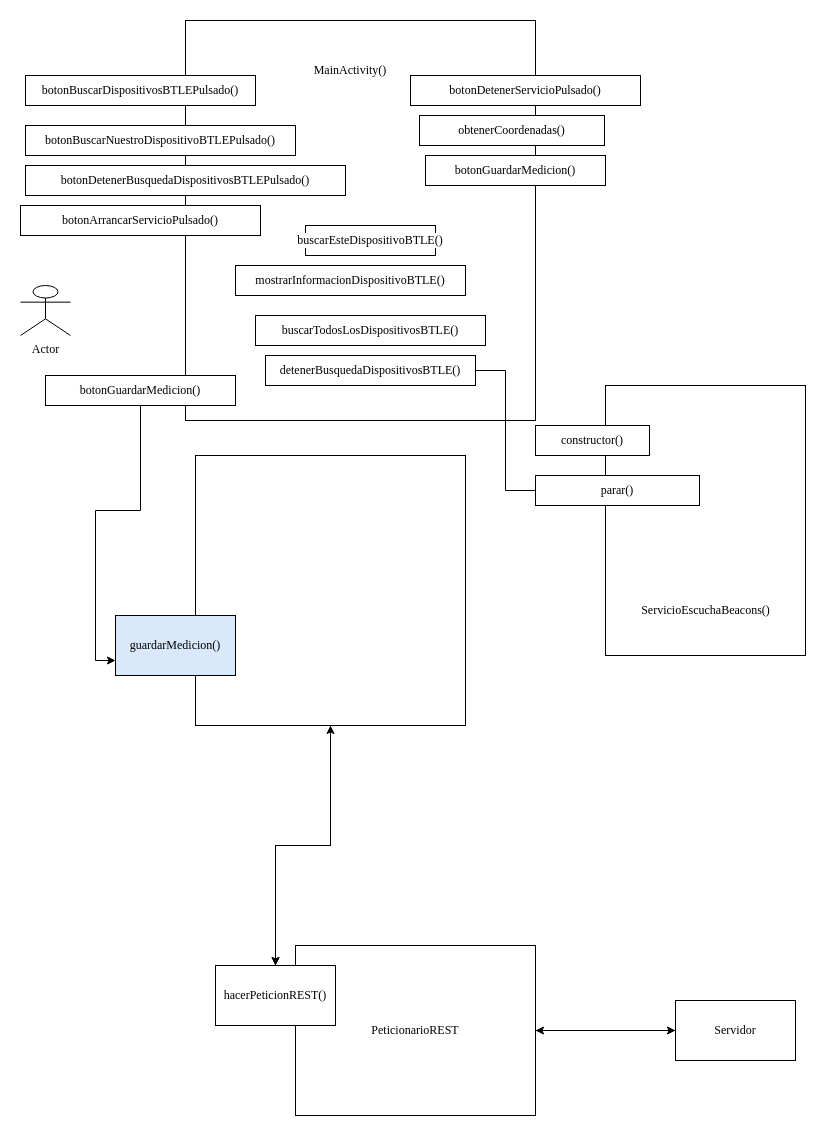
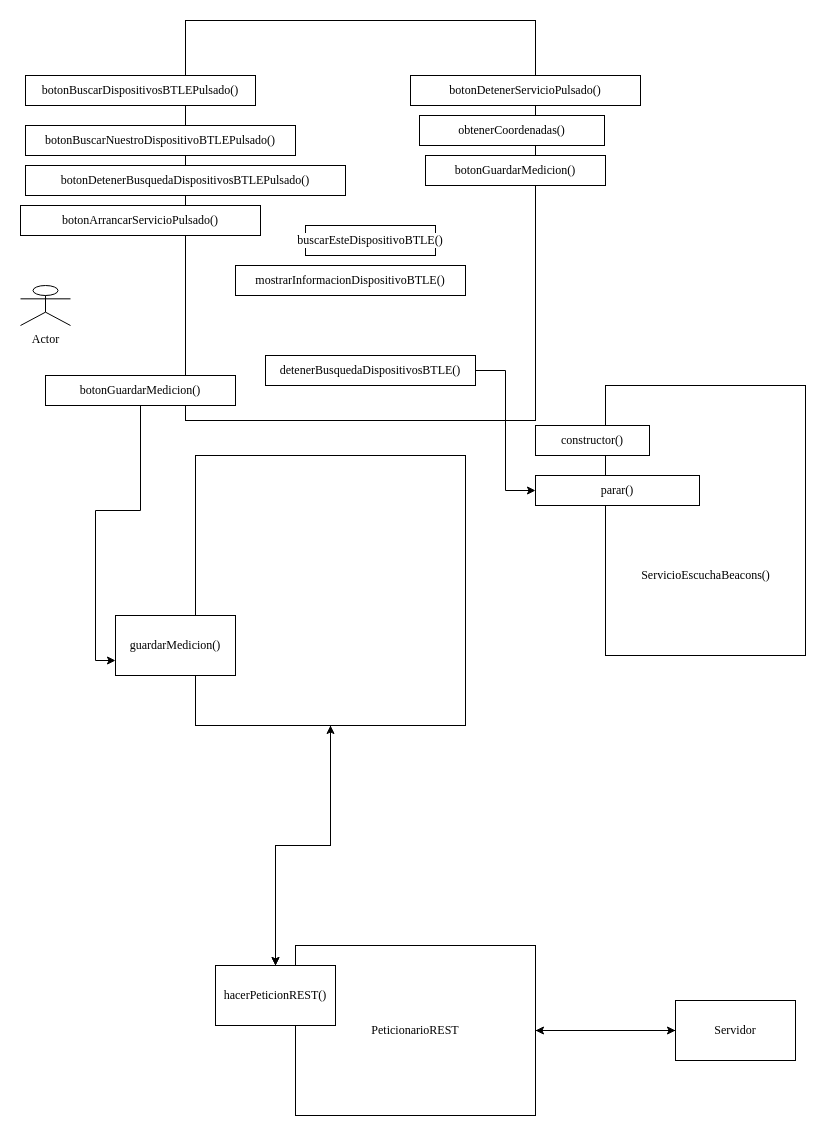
  <mxCell id="0" />
  <mxCell id="1" parent="0" />
  <mxCell id="2" value="" style="rounded=0;whiteSpace=wrap;html=1;fontFamily=Lucida Console;" parent="1" vertex="1"><mxGeometry x="185" y="20" width="350" height="400" as="geometry" /></mxCell>
- <mxCell id="3" value="MainActivity()" style="text;html=1;strokeColor=none;fillColor=none;align=center;verticalAlign=middle;whiteSpace=wrap;rounded=0;fontFamily=Lucida Console;" parent="1" vertex="1"><mxGeometry x="305" y="55" width="90" height="30" as="geometry" /></mxCell>
- <mxCell id="4" value="Actor" style="shape=umlActor;verticalLabelPosition=bottom;verticalAlign=top;html=1;outlineConnect=0;fontFamily=Lucida Console;" parent="1" vertex="1"><mxGeometry x="20" y="285" width="50" height="50" as="geometry" /></mxCell>
+ <mxCell id="4" value="Actor" style="shape=umlActor;verticalLabelPosition=bottom;verticalAlign=top;html=1;outlineConnect=0;fontFamily=Lucida Console;" parent="1" vertex="1"><mxGeometry x="20" y="285" width="50" height="40" as="geometry" /></mxCell>
  <mxCell id="5" value="&lt;div style=&quot;background-color: rgb(255, 255, 255);&quot;&gt;botonBuscarDispositivosBTLEPulsado()&lt;/div&gt;" style="rounded=0;whiteSpace=wrap;html=1;fontFamily=Lucida Console;" parent="1" vertex="1"><mxGeometry x="25" y="75" width="230" height="30" as="geometry" /></mxCell>
  <mxCell id="6" value="&lt;div style=&quot;background-color: rgb(255, 255, 255);&quot;&gt;&lt;div style=&quot;&quot;&gt;botonBuscarNuestroDispositivoBTLEPulsado()&lt;/div&gt;&lt;/div&gt;" style="rounded=0;whiteSpace=wrap;html=1;fontFamily=Lucida Console;" parent="1" vertex="1"><mxGeometry x="25" y="125" width="270" height="30" as="geometry" /></mxCell>
  <mxCell id="7" value="&lt;div style=&quot;background-color: rgb(255, 255, 255);&quot;&gt;&lt;div style=&quot;&quot;&gt;&lt;div style=&quot;&quot;&gt;obtenerCoordenadas()&lt;/div&gt;&lt;/div&gt;&lt;/div&gt;" style="rounded=0;whiteSpace=wrap;html=1;fontFamily=Lucida Console;" parent="1" vertex="1"><mxGeometry x="419" y="115" width="185" height="30" as="geometry" /></mxCell>
  <mxCell id="8" value="&lt;div style=&quot;background-color: rgb(255, 255, 255);&quot;&gt;&lt;div style=&quot;&quot;&gt;&lt;div style=&quot;&quot;&gt;botonDetenerServicioPulsado()&lt;/div&gt;&lt;/div&gt;&lt;/div&gt;" style="rounded=0;whiteSpace=wrap;html=1;fontFamily=Lucida Console;" parent="1" vertex="1"><mxGeometry x="410" y="75" width="230" height="30" as="geometry" /></mxCell>
  <mxCell id="9" value="&lt;div style=&quot;background-color: rgb(255, 255, 255);&quot;&gt;&lt;div style=&quot;&quot;&gt;&lt;div style=&quot;&quot;&gt;botonDetenerBusquedaDispositivosBTLEPulsado()&lt;/div&gt;&lt;/div&gt;&lt;/div&gt;" style="rounded=0;whiteSpace=wrap;html=1;fontFamily=Lucida Console;" parent="1" vertex="1"><mxGeometry x="25" y="165" width="320" height="30" as="geometry" /></mxCell>
  <mxCell id="10" value="&lt;div style=&quot;background-color: rgb(255, 255, 255);&quot;&gt;&lt;div style=&quot;&quot;&gt;&lt;div style=&quot;&quot;&gt;botonArrancarServicioPulsado()&lt;/div&gt;&lt;/div&gt;&lt;/div&gt;" style="rounded=0;whiteSpace=wrap;html=1;fontFamily=Lucida Console;" parent="1" vertex="1"><mxGeometry x="20" y="205" width="240" height="30" as="geometry" /></mxCell>
  <mxCell id="11" value="&lt;div style=&quot;background-color: rgb(255, 255, 255);&quot;&gt;&lt;div style=&quot;&quot;&gt;&lt;div style=&quot;&quot;&gt;&lt;div style=&quot;&quot;&gt;botonGuardarMedicion()&lt;/div&gt;&lt;/div&gt;&lt;/div&gt;&lt;/div&gt;" style="rounded=0;whiteSpace=wrap;html=1;fontFamily=Lucida Console;" parent="1" vertex="1"><mxGeometry x="425" y="155" width="180" height="30" as="geometry" /></mxCell>
  <mxCell id="12" value="&lt;div style=&quot;background-color: rgb(255, 255, 255);&quot;&gt;&lt;div style=&quot;&quot;&gt;&lt;div style=&quot;&quot;&gt;&lt;div style=&quot;&quot;&gt;&lt;div style=&quot;&quot;&gt;&lt;div style=&quot;&quot;&gt;mostrarInformacionDispositivoBTLE()&lt;/div&gt;&lt;/div&gt;&lt;/div&gt;&lt;/div&gt;&lt;/div&gt;&lt;/div&gt;" style="rounded=0;whiteSpace=wrap;html=1;fontFamily=Lucida Console;" parent="1" vertex="1"><mxGeometry x="235" y="265" width="230" height="30" as="geometry" /></mxCell>
- <mxCell id="13" style="edgeStyle=orthogonalEdgeStyle;rounded=0;orthogonalLoop=1;jettySize=auto;html=1;exitX=1;exitY=0.5;exitDx=0;exitDy=0;entryX=0;entryY=0.5;entryDx=0;entryDy=0;fontFamily=Lucida Console;endArrow=none;" parent="1" source="14" target="20" edge="1"><mxGeometry relative="1" as="geometry" /></mxCell>
+ <mxCell id="13" style="edgeStyle=orthogonalEdgeStyle;rounded=0;orthogonalLoop=1;jettySize=auto;html=1;exitX=1;exitY=0.5;exitDx=0;exitDy=0;entryX=0;entryY=0.5;entryDx=0;entryDy=0;fontFamily=Lucida Console;" parent="1" source="14" target="20" edge="1"><mxGeometry relative="1" as="geometry" /></mxCell>
  <mxCell id="14" value="&lt;div style=&quot;background-color: rgb(255, 255, 255);&quot;&gt;&lt;div style=&quot;&quot;&gt;&lt;div style=&quot;&quot;&gt;&lt;div style=&quot;&quot;&gt;&lt;div style=&quot;&quot;&gt;&lt;div style=&quot;&quot;&gt;detenerBusquedaDispositivosBTLE()&lt;/div&gt;&lt;/div&gt;&lt;/div&gt;&lt;/div&gt;&lt;/div&gt;&lt;/div&gt;" style="rounded=0;whiteSpace=wrap;html=1;fontFamily=Lucida Console;" parent="1" vertex="1"><mxGeometry x="265" y="355" width="210" height="30" as="geometry" /></mxCell>
  <mxCell id="15" value="&lt;div style=&quot;background-color: rgb(255, 255, 255);&quot;&gt;&lt;div style=&quot;&quot;&gt;&lt;div style=&quot;&quot;&gt;&lt;div style=&quot;&quot;&gt;&lt;div style=&quot;&quot;&gt;buscarEsteDispositivoBTLE()&lt;/div&gt;&lt;/div&gt;&lt;/div&gt;&lt;/div&gt;&lt;/div&gt;" style="rounded=0;whiteSpace=wrap;html=1;fontFamily=Lucida Console;" parent="1" vertex="1"><mxGeometry x="305" y="225" width="130" height="30" as="geometry" /></mxCell>
- <mxCell id="16" value="&lt;div style=&quot;background-color: rgb(255, 255, 255);&quot;&gt;&lt;div style=&quot;&quot;&gt;&lt;div style=&quot;&quot;&gt;&lt;div style=&quot;&quot;&gt;&lt;div style=&quot;&quot;&gt;&lt;div style=&quot;&quot;&gt;buscarTodosLosDispositivosBTLE()&lt;/div&gt;&lt;/div&gt;&lt;/div&gt;&lt;/div&gt;&lt;/div&gt;&lt;/div&gt;" style="rounded=0;whiteSpace=wrap;html=1;fontFamily=Lucida Console;" parent="1" vertex="1"><mxGeometry x="255" y="315" width="230" height="30" as="geometry" /></mxCell>
  <mxCell id="17" value="" style="rounded=0;whiteSpace=wrap;html=1;fontFamily=Lucida Console;" parent="1" vertex="1"><mxGeometry x="605" y="385" width="200" height="270" as="geometry" /></mxCell>
- <mxCell id="18" value="ServicioEscuchaBeacons()" style="text;html=1;strokeColor=none;fillColor=none;align=center;verticalAlign=middle;whiteSpace=wrap;rounded=0;fontFamily=Lucida Console;" parent="1" vertex="1"><mxGeometry x="618.5" y="595" width="173" height="30" as="geometry" /></mxCell>
+ <mxCell id="18" value="ServicioEscuchaBeacons()" style="text;html=1;strokeColor=none;fillColor=none;align=center;verticalAlign=middle;whiteSpace=wrap;rounded=0;fontFamily=Lucida Console;" parent="1" vertex="1"><mxGeometry x="618.5" y="560" width="173" height="30" as="geometry" /></mxCell>
  <mxCell id="19" value="&lt;div style=&quot;background-color: rgb(255, 255, 255);&quot;&gt;&lt;div style=&quot;&quot;&gt;&lt;div style=&quot;&quot;&gt;&lt;div style=&quot;&quot;&gt;constructor()&lt;/div&gt;&lt;/div&gt;&lt;/div&gt;&lt;/div&gt;" style="rounded=0;whiteSpace=wrap;html=1;fontFamily=Lucida Console;" parent="1" vertex="1"><mxGeometry x="535" y="425" width="114" height="30" as="geometry" /></mxCell>
  <mxCell id="20" value="&lt;div style=&quot;background-color: rgb(255, 255, 255);&quot;&gt;&lt;div style=&quot;&quot;&gt;&lt;div style=&quot;&quot;&gt;&lt;div style=&quot;&quot;&gt;parar()&lt;/div&gt;&lt;/div&gt;&lt;/div&gt;&lt;/div&gt;" style="rounded=0;whiteSpace=wrap;html=1;fontFamily=Lucida Console;" parent="1" vertex="1"><mxGeometry x="535" y="475" width="164" height="30" as="geometry" /></mxCell>
  <mxCell id="21" style="edgeStyle=orthogonalEdgeStyle;rounded=0;orthogonalLoop=1;jettySize=auto;html=1;fontFamily=Lucida Console;" parent="1" source="23" target="30" edge="1"><mxGeometry relative="1" as="geometry" /></mxCell>
  <mxCell id="22" style="edgeStyle=orthogonalEdgeStyle;rounded=0;orthogonalLoop=1;jettySize=auto;html=1;exitX=0.5;exitY=1;exitDx=0;exitDy=0;fontFamily=Lucida Console;" parent="1" source="23" target="30" edge="1"><mxGeometry relative="1" as="geometry" /></mxCell>
  <mxCell id="23" value="" style="rounded=0;whiteSpace=wrap;html=1;fontFamily=Lucida Console;" parent="1" vertex="1"><mxGeometry x="195" y="455" width="270" height="270" as="geometry" /></mxCell>
- <mxCell id="24" value="guardarMedicion()" style="rounded=0;whiteSpace=wrap;html=1;fontFamily=Lucida Console;fillColor=#dae8fc;" parent="1" vertex="1"><mxGeometry x="115" y="615" width="120" height="60" as="geometry" /></mxCell>
+ <mxCell id="24" value="guardarMedicion()" style="rounded=0;whiteSpace=wrap;html=1;fontFamily=Lucida Console;" parent="1" vertex="1"><mxGeometry x="115" y="615" width="120" height="60" as="geometry" /></mxCell>
  <mxCell id="25" style="edgeStyle=orthogonalEdgeStyle;rounded=0;orthogonalLoop=1;jettySize=auto;html=1;exitX=0.5;exitY=1;exitDx=0;exitDy=0;entryX=0;entryY=0.75;entryDx=0;entryDy=0;fontFamily=Lucida Console;" parent="1" source="26" target="24" edge="1"><mxGeometry relative="1" as="geometry" /></mxCell>
  <mxCell id="26" value="&lt;div style=&quot;background-color: rgb(255, 255, 255);&quot;&gt;&lt;div style=&quot;&quot;&gt;&lt;div style=&quot;&quot;&gt;&lt;div style=&quot;&quot;&gt;botonGuardarMedicion()&lt;/div&gt;&lt;/div&gt;&lt;/div&gt;&lt;/div&gt;" style="rounded=0;whiteSpace=wrap;html=1;fontFamily=Lucida Console;" parent="1" vertex="1"><mxGeometry x="45" y="375" width="190" height="30" as="geometry" /></mxCell>
  <mxCell id="27" style="edgeStyle=orthogonalEdgeStyle;rounded=0;orthogonalLoop=1;jettySize=auto;html=1;entryX=0;entryY=0.5;entryDx=0;entryDy=0;fontFamily=Lucida Console;" parent="1" source="28" target="32" edge="1"><mxGeometry relative="1" as="geometry" /></mxCell>
  <mxCell id="28" value="PeticionarioREST" style="rounded=0;whiteSpace=wrap;html=1;fontFamily=Lucida Console;" parent="1" vertex="1"><mxGeometry x="295" y="945" width="240" height="170" as="geometry" /></mxCell>
  <mxCell id="29" style="edgeStyle=orthogonalEdgeStyle;rounded=0;orthogonalLoop=1;jettySize=auto;html=1;fontFamily=Lucida Console;" parent="1" source="30" target="23" edge="1"><mxGeometry relative="1" as="geometry" /></mxCell>
  <mxCell id="30" value="hacerPeticionREST()" style="rounded=0;whiteSpace=wrap;html=1;fontFamily=Lucida Console;" parent="1" vertex="1"><mxGeometry x="215" y="965" width="120" height="60" as="geometry" /></mxCell>
  <mxCell id="31" style="edgeStyle=orthogonalEdgeStyle;rounded=0;orthogonalLoop=1;jettySize=auto;html=1;exitX=0;exitY=0.5;exitDx=0;exitDy=0;entryX=1;entryY=0.5;entryDx=0;entryDy=0;fontFamily=Lucida Console;" parent="1" source="32" target="28" edge="1"><mxGeometry relative="1" as="geometry" /></mxCell>
  <mxCell id="32" value="Servidor" style="rounded=0;whiteSpace=wrap;html=1;fontFamily=Lucida Console;" parent="1" vertex="1"><mxGeometry x="675" y="1000" width="120" height="60" as="geometry" /></mxCell>
